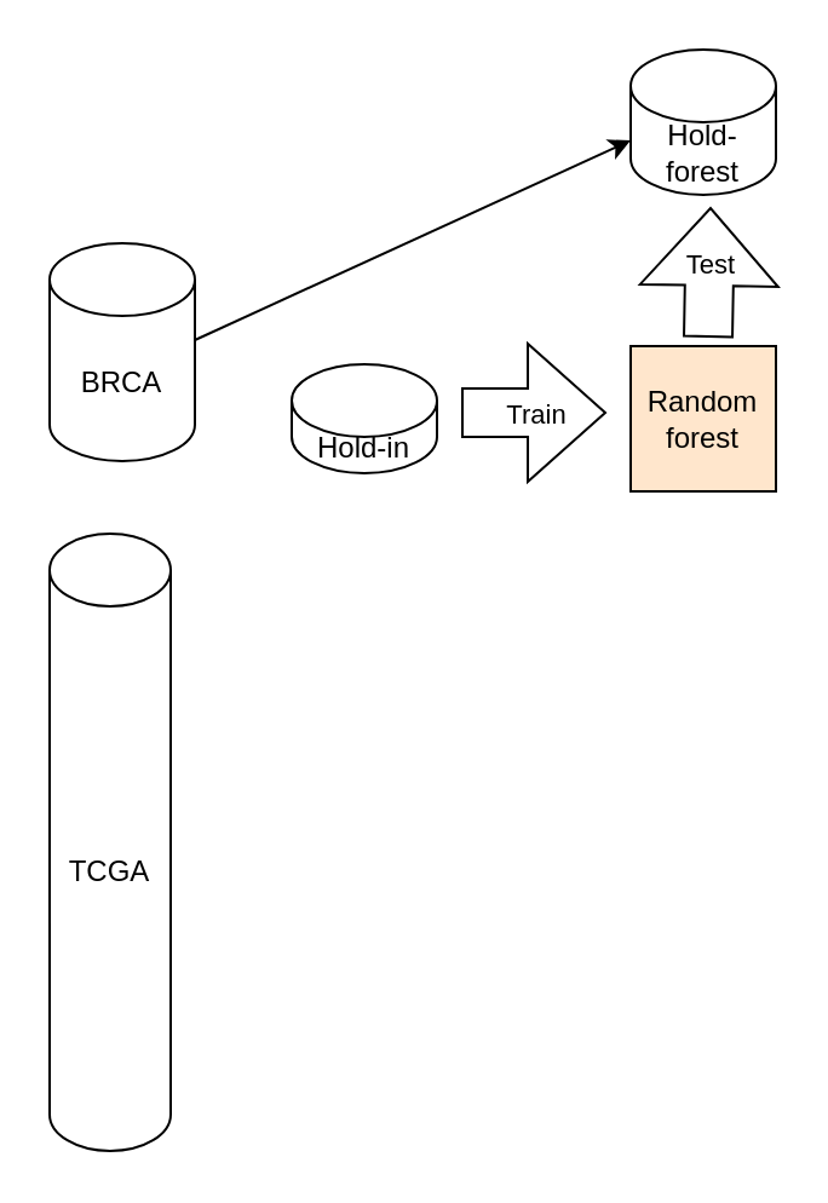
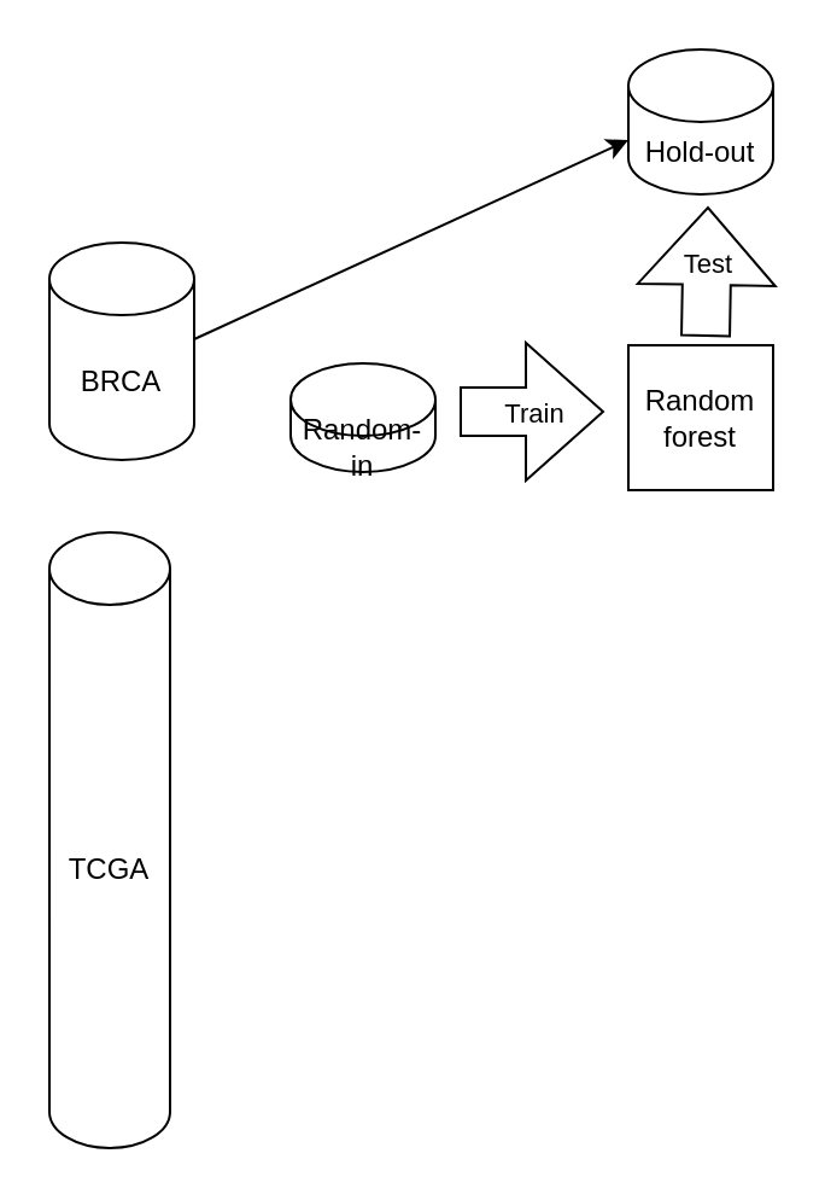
  <mxCell id="0" />
  <mxCell id="1" parent="0" />
  <mxCell id="2" value="BRCA" style="shape=cylinder3;whiteSpace=wrap;html=1;boundedLbl=1;backgroundOutline=1;size=15;" parent="1" vertex="1"><mxGeometry x="20" y="100" width="60" height="90" as="geometry" /></mxCell>
  <mxCell id="3" value="TCGA" style="shape=cylinder3;whiteSpace=wrap;html=1;boundedLbl=1;backgroundOutline=1;size=15;" parent="1" vertex="1"><mxGeometry x="20" y="220" width="50" height="255" as="geometry" /></mxCell>
- <mxCell id="4" value="Hold-forest" style="shape=cylinder3;whiteSpace=wrap;html=1;boundedLbl=1;backgroundOutline=1;size=15;" parent="1" vertex="1"><mxGeometry x="260" y="20" width="60" height="60" as="geometry" /></mxCell>
- <mxCell id="5" value="Hold-in" style="shape=cylinder3;whiteSpace=wrap;html=1;boundedLbl=1;backgroundOutline=1;size=15;" parent="1" vertex="1"><mxGeometry x="120" y="150" width="60" height="45" as="geometry" /></mxCell>
+ <mxCell id="4" value="Hold-out" style="shape=cylinder3;whiteSpace=wrap;html=1;boundedLbl=1;backgroundOutline=1;size=15;" parent="1" vertex="1"><mxGeometry x="260" y="20" width="60" height="60" as="geometry" /></mxCell>
+ <mxCell id="5" value="Random-in" style="shape=cylinder3;whiteSpace=wrap;html=1;boundedLbl=1;backgroundOutline=1;size=15;" parent="1" vertex="1"><mxGeometry x="120" y="150" width="60" height="45" as="geometry" /></mxCell>
  <mxCell id="6" value="" style="endArrow=classic;html=1;rounded=0;exitX=1;exitY=0;exitDx=0;exitDy=60;exitPerimeter=0;entryX=0;entryY=0;entryDx=0;entryDy=37.5;entryPerimeter=0;" parent="1" target="4" edge="1"><mxGeometry width="50" height="50" relative="1" as="geometry"><mxPoint x="80" y="140" as="sourcePoint" /><mxPoint x="120" y="156.25" as="targetPoint" /></mxGeometry></mxCell>
- <mxCell id="7" value="Random forest" style="rounded=0;whiteSpace=wrap;html=1;fillColor=#ffe6cc;" parent="1" vertex="1"><mxGeometry x="260" y="142.5" width="60" height="60" as="geometry" /></mxCell>
+ <mxCell id="7" value="Random forest" style="rounded=0;whiteSpace=wrap;html=1;" parent="1" vertex="1"><mxGeometry x="260" y="142.5" width="60" height="60" as="geometry" /></mxCell>
  <mxCell id="8" value="" style="shape=flexArrow;endArrow=classic;html=1;rounded=0;endWidth=36;endSize=10.33;width=20;" parent="1" edge="1"><mxGeometry width="50" height="50" relative="1" as="geometry"><mxPoint x="190" y="170" as="sourcePoint" /><mxPoint x="250" y="170" as="targetPoint" /></mxGeometry></mxCell>
  <mxCell id="9" value="Train" style="edgeLabel;html=1;align=center;verticalAlign=middle;resizable=0;points=[];" parent="8" vertex="1" connectable="0"><mxGeometry x="-0.33" y="3" relative="1" as="geometry"><mxPoint x="10" y="3" as="offset" /></mxGeometry></mxCell>
  <mxCell id="10" value="" style="shape=flexArrow;endArrow=classic;html=1;rounded=0;endWidth=36;endSize=10.33;width=20;" parent="1" edge="1"><mxGeometry width="50" height="50" relative="1" as="geometry"><mxPoint x="292" y="139" as="sourcePoint" /><mxPoint x="293" y="85" as="targetPoint" /></mxGeometry></mxCell>
  <mxCell id="11" value="Test" style="edgeLabel;html=1;align=center;verticalAlign=middle;resizable=0;points=[];" parent="10" vertex="1" connectable="0"><mxGeometry x="-0.33" y="3" relative="1" as="geometry"><mxPoint x="3" y="-12" as="offset" /></mxGeometry></mxCell>
